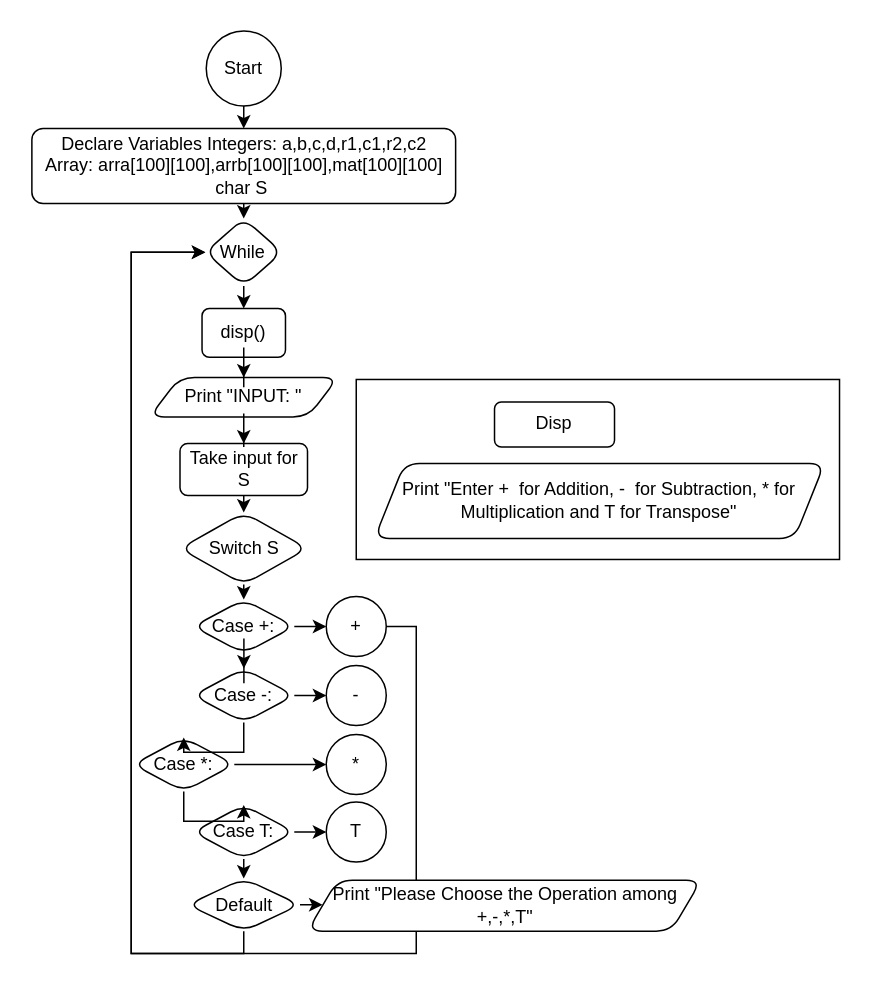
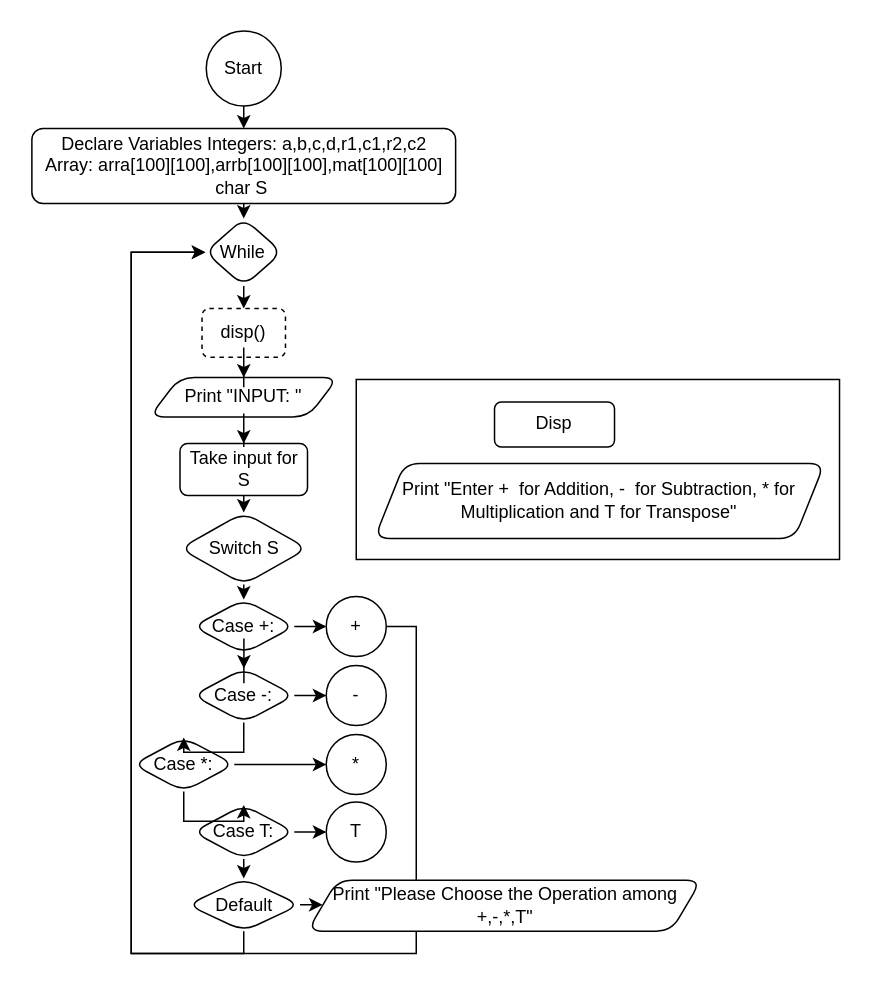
  <mxCell id="0" />
  <mxCell id="1" parent="0" />
  <mxCell id="2" value="Start" style="ellipse;whiteSpace=wrap;html=1;aspect=fixed;container=0;" vertex="1" parent="1"><mxGeometry x="137" y="20" width="50" height="50" as="geometry" /></mxCell>
  <mxCell id="3" value="Declare Variables Integers:&amp;nbsp;a,b,c,d,r1,c1,r2,c2 Array:&amp;nbsp;arra[100][100],arrb[100][100],mat[100][100] char S&amp;nbsp;" style="rounded=1;whiteSpace=wrap;html=1;container=0;" vertex="1" parent="1"><mxGeometry x="20.75" y="85" width="282.5" height="50" as="geometry" /></mxCell>
  <mxCell id="4" style="edgeStyle=orthogonalEdgeStyle;rounded=0;orthogonalLoop=1;jettySize=auto;html=1;exitX=0.5;exitY=1;exitDx=0;exitDy=0;entryX=0.5;entryY=0;entryDx=0;entryDy=0;" edge="1" parent="1" source="2" target="3"><mxGeometry relative="1" as="geometry" /></mxCell>
  <mxCell id="5" value="While" style="rhombus;whiteSpace=wrap;html=1;rounded=1;container=0;" vertex="1" parent="1"><mxGeometry x="136.38" y="145" width="51.25" height="45" as="geometry" /></mxCell>
  <mxCell id="6" style="edgeStyle=orthogonalEdgeStyle;rounded=0;orthogonalLoop=1;jettySize=auto;html=1;exitX=0.5;exitY=1;exitDx=0;exitDy=0;entryX=0.5;entryY=0;entryDx=0;entryDy=0;" edge="1" parent="1" source="3" target="5"><mxGeometry relative="1" as="geometry" /></mxCell>
- <mxCell id="7" value="disp()" style="whiteSpace=wrap;html=1;rounded=1;container=0;" vertex="1" parent="1"><mxGeometry x="134.19" y="205" width="55.63" height="32.5" as="geometry" /></mxCell>
+ <mxCell id="7" value="disp()" style="whiteSpace=wrap;html=1;rounded=1;container=0;dashed=1;" vertex="1" parent="1"><mxGeometry x="134.19" y="205" width="55.63" height="32.5" as="geometry" /></mxCell>
  <mxCell id="8" style="edgeStyle=orthogonalEdgeStyle;rounded=0;orthogonalLoop=1;jettySize=auto;html=1;exitX=0.5;exitY=1;exitDx=0;exitDy=0;entryX=0.5;entryY=0;entryDx=0;entryDy=0;" edge="1" parent="1" source="5" target="7"><mxGeometry relative="1" as="geometry" /></mxCell>
  <mxCell id="9" value="Print &quot;INPUT: &quot;" style="shape=parallelogram;perimeter=parallelogramPerimeter;whiteSpace=wrap;html=1;fixedSize=1;rounded=1;container=0;" vertex="1" parent="1"><mxGeometry x="99.19" y="251" width="125.63" height="26.25" as="geometry" /></mxCell>
  <mxCell id="10" value="" style="edgeStyle=orthogonalEdgeStyle;rounded=0;orthogonalLoop=1;jettySize=auto;html=1;" edge="1" parent="1" source="7" target="9"><mxGeometry relative="1" as="geometry" /></mxCell>
  <mxCell id="11" value="Take input for S" style="whiteSpace=wrap;html=1;rounded=1;container=0;" vertex="1" parent="1"><mxGeometry x="119.5" y="295" width="85" height="34.63" as="geometry" /></mxCell>
  <mxCell id="12" value="" style="edgeStyle=orthogonalEdgeStyle;rounded=0;orthogonalLoop=1;jettySize=auto;html=1;" edge="1" parent="1" source="9" target="11"><mxGeometry relative="1" as="geometry" /></mxCell>
  <mxCell id="13" value="Switch S" style="rhombus;whiteSpace=wrap;html=1;rounded=1;container=0;" vertex="1" parent="1"><mxGeometry x="119.5" y="341" width="85" height="48.06" as="geometry" /></mxCell>
  <mxCell id="14" style="edgeStyle=orthogonalEdgeStyle;rounded=0;orthogonalLoop=1;jettySize=auto;html=1;exitX=0.5;exitY=1;exitDx=0;exitDy=0;entryX=0.5;entryY=0;entryDx=0;entryDy=0;" edge="1" parent="1" source="11" target="13"><mxGeometry relative="1" as="geometry" /></mxCell>
  <mxCell id="15" value="Case +:" style="rhombus;whiteSpace=wrap;html=1;rounded=1;container=0;" vertex="1" parent="1"><mxGeometry x="128.26" y="399" width="67.5" height="35.94" as="geometry" /></mxCell>
  <mxCell id="16" style="edgeStyle=orthogonalEdgeStyle;rounded=0;orthogonalLoop=1;jettySize=auto;html=1;exitX=0.5;exitY=1;exitDx=0;exitDy=0;entryX=0.5;entryY=0;entryDx=0;entryDy=0;" edge="1" parent="1" source="13" target="15"><mxGeometry relative="1" as="geometry" /></mxCell>
  <mxCell id="17" value="Case -:" style="rhombus;whiteSpace=wrap;html=1;rounded=1;container=0;" vertex="1" parent="1"><mxGeometry x="128.26" y="445" width="67.5" height="35.94" as="geometry" /></mxCell>
  <mxCell id="18" value="" style="edgeStyle=orthogonalEdgeStyle;rounded=0;orthogonalLoop=1;jettySize=auto;html=1;" edge="1" parent="1" source="15" target="17"><mxGeometry relative="1" as="geometry" /></mxCell>
  <mxCell id="19" value="Case *:" style="rhombus;whiteSpace=wrap;html=1;rounded=1;container=0;" vertex="1" parent="1"><mxGeometry x="88.25" y="491" width="67.5" height="35.94" as="geometry" /></mxCell>
  <mxCell id="20" style="edgeStyle=orthogonalEdgeStyle;rounded=0;orthogonalLoop=1;jettySize=auto;html=1;exitX=0.5;exitY=1;exitDx=0;exitDy=0;entryX=0.5;entryY=0;entryDx=0;entryDy=0;" edge="1" parent="1" source="17" target="19"><mxGeometry relative="1" as="geometry" /></mxCell>
  <mxCell id="21" value="Case T:" style="rhombus;whiteSpace=wrap;html=1;rounded=1;container=0;" vertex="1" parent="1"><mxGeometry x="128.25" y="536" width="67.5" height="35.94" as="geometry" /></mxCell>
  <mxCell id="22" style="edgeStyle=orthogonalEdgeStyle;rounded=0;orthogonalLoop=1;jettySize=auto;html=1;exitX=0.5;exitY=1;exitDx=0;exitDy=0;entryX=0.5;entryY=0;entryDx=0;entryDy=0;" edge="1" parent="1" source="19" target="21"><mxGeometry relative="1" as="geometry" /></mxCell>
  <mxCell id="23" style="edgeStyle=orthogonalEdgeStyle;rounded=0;orthogonalLoop=1;jettySize=auto;html=1;exitX=1;exitY=0.5;exitDx=0;exitDy=0;entryX=0;entryY=0.5;entryDx=0;entryDy=0;" edge="1" parent="1" source="24" target="5"><mxGeometry relative="1" as="geometry"><Array as="points"><mxPoint x="277" y="417" /><mxPoint x="277" y="635" /><mxPoint x="87" y="635" /><mxPoint x="87" y="167" /></Array></mxGeometry></mxCell>
  <mxCell id="24" value="+" style="ellipse;whiteSpace=wrap;html=1;aspect=fixed;container=0;" vertex="1" parent="1"><mxGeometry x="217" y="396.97" width="40" height="40" as="geometry" /></mxCell>
  <mxCell id="25" value="" style="edgeStyle=orthogonalEdgeStyle;rounded=0;orthogonalLoop=1;jettySize=auto;html=1;" edge="1" parent="1" source="15" target="24"><mxGeometry relative="1" as="geometry" /></mxCell>
  <mxCell id="26" value="-" style="ellipse;whiteSpace=wrap;html=1;aspect=fixed;container=0;" vertex="1" parent="1"><mxGeometry x="217" y="442.97" width="40" height="40" as="geometry" /></mxCell>
  <mxCell id="27" value="" style="edgeStyle=orthogonalEdgeStyle;rounded=0;orthogonalLoop=1;jettySize=auto;html=1;" edge="1" parent="1" source="17" target="26"><mxGeometry relative="1" as="geometry" /></mxCell>
  <mxCell id="28" value="*" style="ellipse;whiteSpace=wrap;html=1;aspect=fixed;container=0;" vertex="1" parent="1"><mxGeometry x="217" y="488.97" width="40" height="40" as="geometry" /></mxCell>
  <mxCell id="29" value="" style="edgeStyle=orthogonalEdgeStyle;rounded=0;orthogonalLoop=1;jettySize=auto;html=1;" edge="1" parent="1" source="19" target="28"><mxGeometry relative="1" as="geometry" /></mxCell>
  <mxCell id="30" value="T" style="ellipse;whiteSpace=wrap;html=1;aspect=fixed;container=0;" vertex="1" parent="1"><mxGeometry x="217" y="533.97" width="40" height="40" as="geometry" /></mxCell>
  <mxCell id="31" value="" style="edgeStyle=orthogonalEdgeStyle;rounded=0;orthogonalLoop=1;jettySize=auto;html=1;" edge="1" parent="1" source="21" target="30"><mxGeometry relative="1" as="geometry" /></mxCell>
  <mxCell id="32" style="edgeStyle=orthogonalEdgeStyle;rounded=0;orthogonalLoop=1;jettySize=auto;html=1;exitX=0.5;exitY=1;exitDx=0;exitDy=0;entryX=0;entryY=0.5;entryDx=0;entryDy=0;" edge="1" parent="1" source="33" target="5"><mxGeometry relative="1" as="geometry"><Array as="points"><mxPoint x="162" y="635" /><mxPoint x="87" y="635" /><mxPoint x="87" y="167" /></Array></mxGeometry></mxCell>
  <mxCell id="33" value="Default" style="rhombus;whiteSpace=wrap;html=1;rounded=1;container=0;" vertex="1" parent="1"><mxGeometry x="124.5" y="585" width="75" height="35.09" as="geometry" /></mxCell>
  <mxCell id="34" style="edgeStyle=orthogonalEdgeStyle;rounded=0;orthogonalLoop=1;jettySize=auto;html=1;exitX=0.5;exitY=1;exitDx=0;exitDy=0;entryX=0.5;entryY=0;entryDx=0;entryDy=0;" edge="1" parent="1" source="21" target="33"><mxGeometry relative="1" as="geometry" /></mxCell>
  <mxCell id="35" value="Print &quot;Please Choose the Operation among +,-,*,T&quot;" style="shape=parallelogram;perimeter=parallelogramPerimeter;whiteSpace=wrap;html=1;fixedSize=1;rounded=1;container=0;" vertex="1" parent="1"><mxGeometry x="204.5" y="586.11" width="262.5" height="33.98" as="geometry" /></mxCell>
  <mxCell id="36" style="edgeStyle=orthogonalEdgeStyle;rounded=0;orthogonalLoop=1;jettySize=auto;html=1;exitX=1;exitY=0.5;exitDx=0;exitDy=0;entryX=0;entryY=0.5;entryDx=0;entryDy=0;" edge="1" parent="1" source="33" target="35"><mxGeometry relative="1" as="geometry" /></mxCell>
  <mxCell id="37" value="" style="group" vertex="1" connectable="0" parent="1"><mxGeometry x="237" y="252.32" width="322.18" height="120" as="geometry" /></mxCell>
  <mxCell id="38" value="" style="rounded=0;whiteSpace=wrap;html=1;container=0;" vertex="1" parent="37"><mxGeometry width="322.18" height="120" as="geometry" /></mxCell>
  <mxCell id="39" value="Disp" style="rounded=1;whiteSpace=wrap;html=1;container=0;" vertex="1" parent="37"><mxGeometry x="92.18" y="15" width="80" height="30" as="geometry" /></mxCell>
  <mxCell id="40" value="Print &quot;Enter +&amp;nbsp; for Addition, -&amp;nbsp; for Subtraction, * for Multiplication and T for Transpose&quot;" style="shape=parallelogram;perimeter=parallelogramPerimeter;whiteSpace=wrap;html=1;fixedSize=1;rounded=1;container=0;" vertex="1" parent="37"><mxGeometry x="12.18" y="56" width="300" height="50" as="geometry" /></mxCell>
